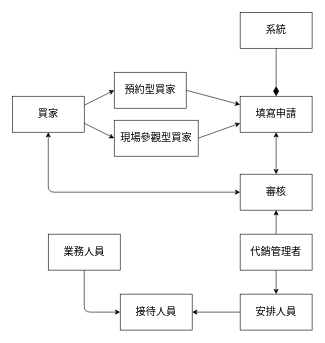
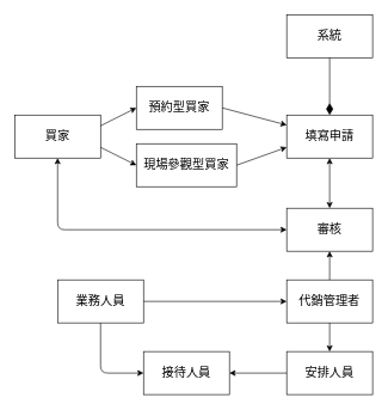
  <mxCell id="0" />
  <mxCell id="1" parent="0" />
  <mxCell id="2" style="edgeStyle=none;html=1;exitX=1;exitY=0.25;exitDx=0;exitDy=0;entryX=0;entryY=0.5;entryDx=0;entryDy=0;fontSize=17;" edge="1" parent="1" source="4" target="6"><mxGeometry relative="1" as="geometry" /></mxCell>
  <mxCell id="3" style="edgeStyle=none;html=1;exitX=1;exitY=0.75;exitDx=0;exitDy=0;entryX=0;entryY=0.5;entryDx=0;entryDy=0;fontSize=17;" edge="1" parent="1" source="4" target="8"><mxGeometry relative="1" as="geometry" /></mxCell>
  <mxCell id="4" value="&lt;font style=&quot;font-size: 17px;&quot;&gt;買家&lt;/font&gt;" style="rounded=0;whiteSpace=wrap;html=1;fillColor=none;" vertex="1" parent="1"><mxGeometry x="20" y="160" width="120" height="60" as="geometry" /></mxCell>
  <mxCell id="5" style="edgeStyle=none;html=1;exitX=1;exitY=0.5;exitDx=0;exitDy=0;fontSize=17;" edge="1" parent="1" source="6" target="10"><mxGeometry relative="1" as="geometry" /></mxCell>
  <mxCell id="6" value="&lt;font style=&quot;font-size: 17px;&quot;&gt;預約型買家&lt;/font&gt;" style="rounded=0;whiteSpace=wrap;html=1;fillColor=none;" vertex="1" parent="1"><mxGeometry x="190" y="120" width="120" height="60" as="geometry" /></mxCell>
  <mxCell id="7" style="edgeStyle=none;html=1;exitX=1;exitY=0.5;exitDx=0;exitDy=0;entryX=0;entryY=0.75;entryDx=0;entryDy=0;fontSize=17;" edge="1" parent="1" source="8" target="10"><mxGeometry relative="1" as="geometry" /></mxCell>
  <mxCell id="8" value="&lt;font style=&quot;font-size: 17px;&quot;&gt;現場參觀型買家&lt;/font&gt;" style="rounded=0;whiteSpace=wrap;html=1;fillColor=none;" vertex="1" parent="1"><mxGeometry x="190" y="200" width="140" height="60" as="geometry" /></mxCell>
  <mxCell id="9" style="edgeStyle=none;html=1;entryX=0.5;entryY=0;entryDx=0;entryDy=0;strokeWidth=1;fontSize=17;endArrow=classic;endFill=1;endSize=6;targetPerimeterSpacing=0;startArrow=classic;startFill=1;" edge="1" parent="1" source="10" target="14"><mxGeometry relative="1" as="geometry" /></mxCell>
  <mxCell id="10" value="&lt;font style=&quot;font-size: 17px;&quot;&gt;填寫申請&lt;/font&gt;" style="rounded=0;whiteSpace=wrap;html=1;fillColor=none;" vertex="1" parent="1"><mxGeometry x="400" y="160" width="120" height="60" as="geometry" /></mxCell>
  <mxCell id="11" style="edgeStyle=none;html=1;entryX=0.5;entryY=0;entryDx=0;entryDy=0;fontSize=17;endArrow=diamondThin;endFill=1;strokeWidth=1;endSize=14;" edge="1" parent="1" source="12" target="10"><mxGeometry relative="1" as="geometry" /></mxCell>
  <mxCell id="12" value="&lt;font style=&quot;font-size: 17px;&quot;&gt;系統&lt;/font&gt;" style="rounded=0;whiteSpace=wrap;html=1;fillColor=none;" vertex="1" parent="1"><mxGeometry x="400" y="20" width="120" height="60" as="geometry" /></mxCell>
  <mxCell id="13" style="edgeStyle=none;html=1;entryX=0.5;entryY=1;entryDx=0;entryDy=0;strokeWidth=1;fontSize=17;endArrow=classic;endFill=1;endSize=6;exitX=0;exitY=0.5;exitDx=0;exitDy=0;startArrow=classic;startFill=1;" edge="1" parent="1" source="14" target="4"><mxGeometry relative="1" as="geometry"><Array as="points"><mxPoint x="80" y="320" /></Array></mxGeometry></mxCell>
  <mxCell id="14" value="&lt;font style=&quot;font-size: 17px;&quot;&gt;審核&lt;/font&gt;" style="rounded=0;whiteSpace=wrap;html=1;fillColor=none;" vertex="1" parent="1"><mxGeometry x="400" y="290" width="120" height="60" as="geometry" /></mxCell>
  <mxCell id="15" style="edgeStyle=none;html=1;entryX=0.5;entryY=1;entryDx=0;entryDy=0;strokeWidth=1;fontSize=17;endArrow=classic;endFill=1;endSize=6;" edge="1" parent="1" source="17" target="14"><mxGeometry relative="1" as="geometry" /></mxCell>
  <mxCell id="16" style="edgeStyle=none;html=1;exitX=0.5;exitY=1;exitDx=0;exitDy=0;entryX=0.5;entryY=0;entryDx=0;entryDy=0;strokeWidth=1;fontSize=17;endArrow=classic;endFill=1;endSize=6;" edge="1" parent="1" source="17" target="23"><mxGeometry relative="1" as="geometry" /></mxCell>
  <mxCell id="17" value="&lt;font style=&quot;font-size: 17px;&quot;&gt;代銷管理者&lt;/font&gt;" style="rounded=0;whiteSpace=wrap;html=1;fillColor=none;" vertex="1" parent="1"><mxGeometry x="400" y="390" width="120" height="60" as="geometry" /></mxCell>
  <mxCell id="18" value="&lt;font style=&quot;font-size: 17px;&quot;&gt;接待人員&lt;/font&gt;" style="rounded=0;whiteSpace=wrap;html=1;fillColor=none;" vertex="1" parent="1"><mxGeometry x="200" y="490" width="120" height="60" as="geometry" /></mxCell>
+ <mxCell id="19" style="edgeStyle=none;html=1;exitX=1;exitY=0.5;exitDx=0;exitDy=0;entryX=0;entryY=0.5;entryDx=0;entryDy=0;strokeWidth=1;fontSize=17;endArrow=classic;endFill=1;endSize=6;" edge="1" parent="1" source="21" target="17"><mxGeometry relative="1" as="geometry" /></mxCell>
  <mxCell id="20" style="edgeStyle=none;html=1;exitX=0.5;exitY=1;exitDx=0;exitDy=0;entryX=0;entryY=0.5;entryDx=0;entryDy=0;strokeWidth=1;fontSize=17;endArrow=classic;endFill=1;endSize=6;" edge="1" parent="1" source="21" target="18"><mxGeometry relative="1" as="geometry"><Array as="points"><mxPoint x="140" y="520" /></Array></mxGeometry></mxCell>
  <mxCell id="21" value="&lt;font style=&quot;font-size: 17px;&quot;&gt;業務人員&lt;/font&gt;" style="rounded=0;whiteSpace=wrap;html=1;fillColor=none;" vertex="1" parent="1"><mxGeometry x="80" y="390" width="120" height="60" as="geometry" /></mxCell>
  <mxCell id="22" style="edgeStyle=none;html=1;entryX=1;entryY=0.5;entryDx=0;entryDy=0;strokeWidth=1;fontSize=17;endArrow=classic;endFill=1;endSize=6;" edge="1" parent="1" source="23" target="18"><mxGeometry relative="1" as="geometry" /></mxCell>
  <mxCell id="23" value="&lt;font style=&quot;font-size: 17px;&quot;&gt;安排人員&lt;/font&gt;" style="rounded=0;whiteSpace=wrap;html=1;fillColor=none;" vertex="1" parent="1"><mxGeometry x="400" y="490" width="120" height="60" as="geometry" /></mxCell>
